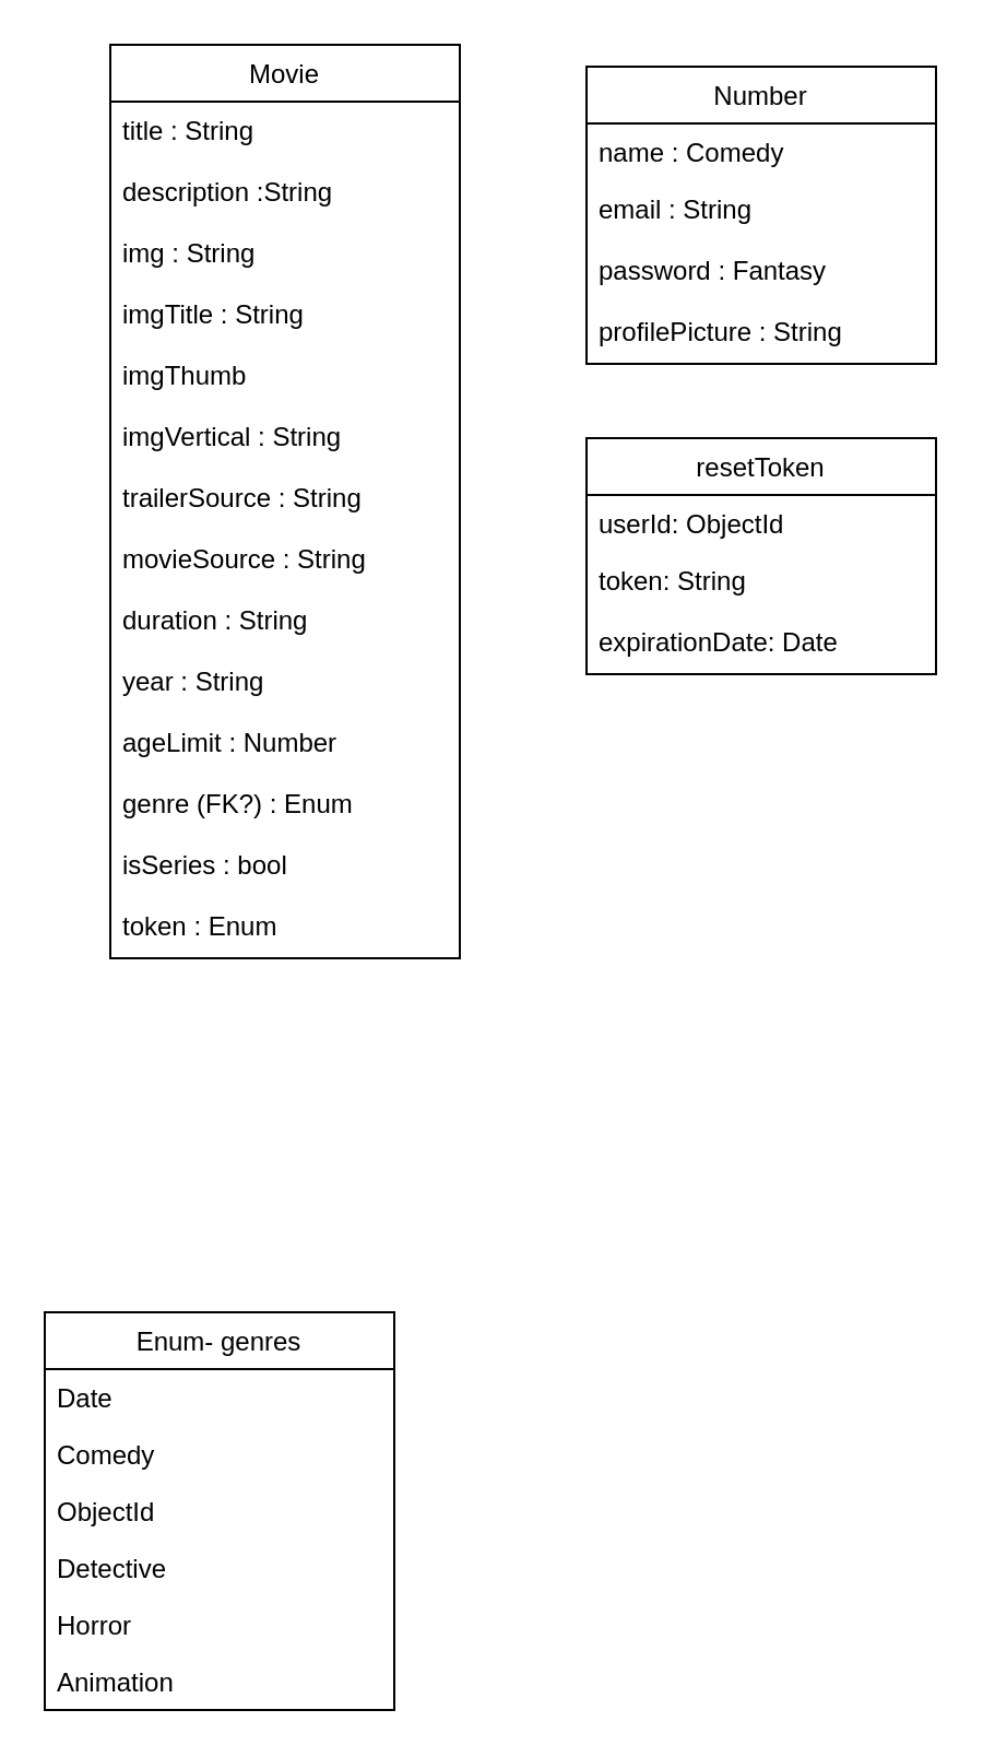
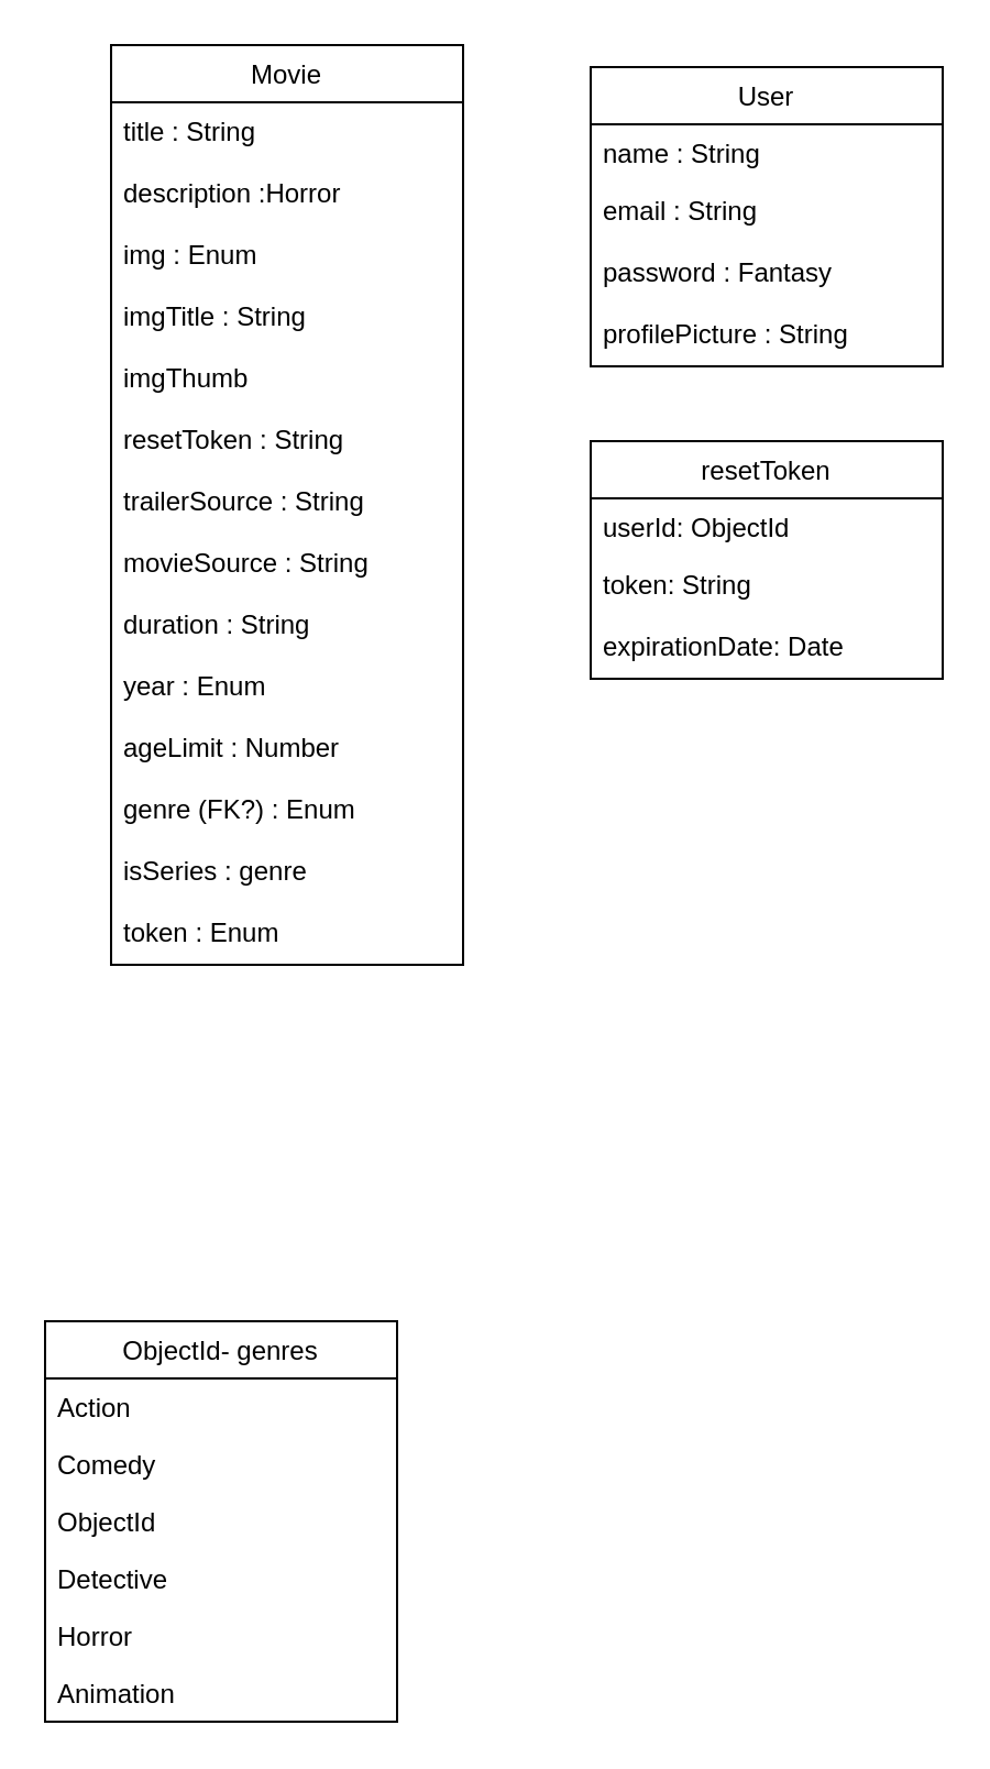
  <mxCell id="0" />
  <mxCell id="1" parent="0" />
- <mxCell id="2" value="Number" style="swimlane;fontStyle=0;align=center;verticalAlign=top;childLayout=stackLayout;horizontal=1;startSize=26;horizontalStack=0;resizeParent=1;resizeLast=0;collapsible=1;marginBottom=0;rounded=0;shadow=0;strokeWidth=1;" parent="1" vertex="1"><mxGeometry x="268" y="30" width="160" height="136" as="geometry"><mxRectangle x="550" y="140" width="160" height="26" as="alternateBounds" /></mxGeometry></mxCell>
- <mxCell id="3" value="name : Comedy        " style="text;align=left;verticalAlign=top;spacingLeft=4;spacingRight=4;overflow=hidden;rotatable=0;points=[[0,0.5],[1,0.5]];portConstraint=eastwest;" parent="2" vertex="1"><mxGeometry y="26" width="160" height="26" as="geometry" /></mxCell>
+ <mxCell id="2" value="User" style="swimlane;fontStyle=0;align=center;verticalAlign=top;childLayout=stackLayout;horizontal=1;startSize=26;horizontalStack=0;resizeParent=1;resizeLast=0;collapsible=1;marginBottom=0;rounded=0;shadow=0;strokeWidth=1;" parent="1" vertex="1"><mxGeometry x="268" y="30" width="160" height="136" as="geometry"><mxRectangle x="550" y="140" width="160" height="26" as="alternateBounds" /></mxGeometry></mxCell>
+ <mxCell id="3" value="name : String        " style="text;align=left;verticalAlign=top;spacingLeft=4;spacingRight=4;overflow=hidden;rotatable=0;points=[[0,0.5],[1,0.5]];portConstraint=eastwest;" parent="2" vertex="1"><mxGeometry y="26" width="160" height="26" as="geometry" /></mxCell>
  <mxCell id="4" value="email : String" style="text;align=left;verticalAlign=top;spacingLeft=4;spacingRight=4;overflow=hidden;rotatable=0;points=[[0,0.5],[1,0.5]];portConstraint=eastwest;rounded=0;shadow=0;html=0;" parent="2" vertex="1"><mxGeometry y="52" width="160" height="28" as="geometry" /></mxCell>
  <mxCell id="5" value="password : Fantasy" style="text;align=left;verticalAlign=top;spacingLeft=4;spacingRight=4;overflow=hidden;rotatable=0;points=[[0,0.5],[1,0.5]];portConstraint=eastwest;rounded=0;shadow=0;html=0;" parent="2" vertex="1"><mxGeometry y="80" width="160" height="28" as="geometry" /></mxCell>
  <mxCell id="6" value="profilePicture : String" style="text;align=left;verticalAlign=top;spacingLeft=4;spacingRight=4;overflow=hidden;rotatable=0;points=[[0,0.5],[1,0.5]];portConstraint=eastwest;rounded=0;shadow=0;html=0;" parent="2" vertex="1"><mxGeometry y="108" width="160" height="28" as="geometry" /></mxCell>
  <mxCell id="7" value="Movie" style="swimlane;fontStyle=0;align=center;verticalAlign=top;childLayout=stackLayout;horizontal=1;startSize=26;horizontalStack=0;resizeParent=1;resizeLast=0;collapsible=1;marginBottom=0;rounded=0;shadow=0;strokeWidth=1;" parent="1" vertex="1"><mxGeometry x="50" y="20" width="160" height="418" as="geometry"><mxRectangle x="550" y="140" width="160" height="26" as="alternateBounds" /></mxGeometry></mxCell>
  <mxCell id="8" value="title : String" style="text;align=left;verticalAlign=top;spacingLeft=4;spacingRight=4;overflow=hidden;rotatable=0;points=[[0,0.5],[1,0.5]];portConstraint=eastwest;rounded=0;shadow=0;html=0;" parent="7" vertex="1"><mxGeometry y="26" width="160" height="28" as="geometry" /></mxCell>
- <mxCell id="9" value="description :String" style="text;align=left;verticalAlign=top;spacingLeft=4;spacingRight=4;overflow=hidden;rotatable=0;points=[[0,0.5],[1,0.5]];portConstraint=eastwest;rounded=0;shadow=0;html=0;" parent="7" vertex="1"><mxGeometry y="54" width="160" height="28" as="geometry" /></mxCell>
- <mxCell id="10" value="img : String" style="text;align=left;verticalAlign=top;spacingLeft=4;spacingRight=4;overflow=hidden;rotatable=0;points=[[0,0.5],[1,0.5]];portConstraint=eastwest;rounded=0;shadow=0;html=0;" parent="7" vertex="1"><mxGeometry y="82" width="160" height="28" as="geometry" /></mxCell>
+ <mxCell id="9" value="description :Horror" style="text;align=left;verticalAlign=top;spacingLeft=4;spacingRight=4;overflow=hidden;rotatable=0;points=[[0,0.5],[1,0.5]];portConstraint=eastwest;rounded=0;shadow=0;html=0;" parent="7" vertex="1"><mxGeometry y="54" width="160" height="28" as="geometry" /></mxCell>
+ <mxCell id="10" value="img : Enum" style="text;align=left;verticalAlign=top;spacingLeft=4;spacingRight=4;overflow=hidden;rotatable=0;points=[[0,0.5],[1,0.5]];portConstraint=eastwest;rounded=0;shadow=0;html=0;" parent="7" vertex="1"><mxGeometry y="82" width="160" height="28" as="geometry" /></mxCell>
  <mxCell id="11" value="imgTitle : String" style="text;align=left;verticalAlign=top;spacingLeft=4;spacingRight=4;overflow=hidden;rotatable=0;points=[[0,0.5],[1,0.5]];portConstraint=eastwest;rounded=0;shadow=0;html=0;" parent="7" vertex="1"><mxGeometry y="110" width="160" height="28" as="geometry" /></mxCell>
  <mxCell id="12" value="imgThumb" style="text;align=left;verticalAlign=top;spacingLeft=4;spacingRight=4;overflow=hidden;rotatable=0;points=[[0,0.5],[1,0.5]];portConstraint=eastwest;rounded=0;shadow=0;html=0;" parent="7" vertex="1"><mxGeometry y="138" width="160" height="28" as="geometry" /></mxCell>
- <mxCell id="13" value="imgVertical : String" style="text;align=left;verticalAlign=top;spacingLeft=4;spacingRight=4;overflow=hidden;rotatable=0;points=[[0,0.5],[1,0.5]];portConstraint=eastwest;rounded=0;shadow=0;html=0;" parent="7" vertex="1"><mxGeometry y="166" width="160" height="28" as="geometry" /></mxCell>
+ <mxCell id="13" value="resetToken : String" style="text;align=left;verticalAlign=top;spacingLeft=4;spacingRight=4;overflow=hidden;rotatable=0;points=[[0,0.5],[1,0.5]];portConstraint=eastwest;rounded=0;shadow=0;html=0;" parent="7" vertex="1"><mxGeometry y="166" width="160" height="28" as="geometry" /></mxCell>
  <mxCell id="14" value="trailerSource : String" style="text;align=left;verticalAlign=top;spacingLeft=4;spacingRight=4;overflow=hidden;rotatable=0;points=[[0,0.5],[1,0.5]];portConstraint=eastwest;rounded=0;shadow=0;html=0;" parent="7" vertex="1"><mxGeometry y="194" width="160" height="28" as="geometry" /></mxCell>
  <mxCell id="15" value="movieSource : String" style="text;align=left;verticalAlign=top;spacingLeft=4;spacingRight=4;overflow=hidden;rotatable=0;points=[[0,0.5],[1,0.5]];portConstraint=eastwest;rounded=0;shadow=0;html=0;" parent="7" vertex="1"><mxGeometry y="222" width="160" height="28" as="geometry" /></mxCell>
  <mxCell id="16" value="duration : String" style="text;align=left;verticalAlign=top;spacingLeft=4;spacingRight=4;overflow=hidden;rotatable=0;points=[[0,0.5],[1,0.5]];portConstraint=eastwest;rounded=0;shadow=0;html=0;" parent="7" vertex="1"><mxGeometry y="250" width="160" height="28" as="geometry" /></mxCell>
- <mxCell id="17" value="year : String" style="text;align=left;verticalAlign=top;spacingLeft=4;spacingRight=4;overflow=hidden;rotatable=0;points=[[0,0.5],[1,0.5]];portConstraint=eastwest;rounded=0;shadow=0;html=0;" parent="7" vertex="1"><mxGeometry y="278" width="160" height="28" as="geometry" /></mxCell>
+ <mxCell id="17" value="year : Enum" style="text;align=left;verticalAlign=top;spacingLeft=4;spacingRight=4;overflow=hidden;rotatable=0;points=[[0,0.5],[1,0.5]];portConstraint=eastwest;rounded=0;shadow=0;html=0;" parent="7" vertex="1"><mxGeometry y="278" width="160" height="28" as="geometry" /></mxCell>
  <mxCell id="18" value="ageLimit : Number" style="text;align=left;verticalAlign=top;spacingLeft=4;spacingRight=4;overflow=hidden;rotatable=0;points=[[0,0.5],[1,0.5]];portConstraint=eastwest;rounded=0;shadow=0;html=0;" parent="7" vertex="1"><mxGeometry y="306" width="160" height="28" as="geometry" /></mxCell>
  <mxCell id="19" value="genre (FK?) : Enum" style="text;align=left;verticalAlign=top;spacingLeft=4;spacingRight=4;overflow=hidden;rotatable=0;points=[[0,0.5],[1,0.5]];portConstraint=eastwest;rounded=0;shadow=0;html=0;" parent="7" vertex="1"><mxGeometry y="334" width="160" height="28" as="geometry" /></mxCell>
- <mxCell id="20" value="isSeries : bool" style="text;align=left;verticalAlign=top;spacingLeft=4;spacingRight=4;overflow=hidden;rotatable=0;points=[[0,0.5],[1,0.5]];portConstraint=eastwest;rounded=0;shadow=0;html=0;" parent="7" vertex="1"><mxGeometry y="362" width="160" height="28" as="geometry" /></mxCell>
+ <mxCell id="20" value="isSeries : genre" style="text;align=left;verticalAlign=top;spacingLeft=4;spacingRight=4;overflow=hidden;rotatable=0;points=[[0,0.5],[1,0.5]];portConstraint=eastwest;rounded=0;shadow=0;html=0;" parent="7" vertex="1"><mxGeometry y="362" width="160" height="28" as="geometry" /></mxCell>
  <mxCell id="21" value="token : Enum" style="text;align=left;verticalAlign=top;spacingLeft=4;spacingRight=4;overflow=hidden;rotatable=0;points=[[0,0.5],[1,0.5]];portConstraint=eastwest;rounded=0;shadow=0;html=0;" parent="7" vertex="1"><mxGeometry y="390" width="160" height="28" as="geometry" /></mxCell>
- <mxCell id="22" value="Enum- genres" style="swimlane;fontStyle=0;align=center;verticalAlign=top;childLayout=stackLayout;horizontal=1;startSize=26;horizontalStack=0;resizeParent=1;resizeLast=0;collapsible=1;marginBottom=0;rounded=0;shadow=0;strokeWidth=1;" parent="1" vertex="1"><mxGeometry x="20" y="600" width="160" height="182" as="geometry"><mxRectangle x="550" y="140" width="160" height="26" as="alternateBounds" /></mxGeometry></mxCell>
- <mxCell id="23" value="Date" style="text;align=left;verticalAlign=top;spacingLeft=4;spacingRight=4;overflow=hidden;rotatable=0;points=[[0,0.5],[1,0.5]];portConstraint=eastwest;" parent="22" vertex="1"><mxGeometry y="26" width="160" height="26" as="geometry" /></mxCell>
+ <mxCell id="22" value="ObjectId- genres" style="swimlane;fontStyle=0;align=center;verticalAlign=top;childLayout=stackLayout;horizontal=1;startSize=26;horizontalStack=0;resizeParent=1;resizeLast=0;collapsible=1;marginBottom=0;rounded=0;shadow=0;strokeWidth=1;" parent="1" vertex="1"><mxGeometry x="20" y="600" width="160" height="182" as="geometry"><mxRectangle x="550" y="140" width="160" height="26" as="alternateBounds" /></mxGeometry></mxCell>
+ <mxCell id="23" value="Action" style="text;align=left;verticalAlign=top;spacingLeft=4;spacingRight=4;overflow=hidden;rotatable=0;points=[[0,0.5],[1,0.5]];portConstraint=eastwest;" parent="22" vertex="1"><mxGeometry y="26" width="160" height="26" as="geometry" /></mxCell>
  <mxCell id="24" value="Comedy" style="text;align=left;verticalAlign=top;spacingLeft=4;spacingRight=4;overflow=hidden;rotatable=0;points=[[0,0.5],[1,0.5]];portConstraint=eastwest;" parent="22" vertex="1"><mxGeometry y="52" width="160" height="26" as="geometry" /></mxCell>
  <mxCell id="25" value="ObjectId" style="text;align=left;verticalAlign=top;spacingLeft=4;spacingRight=4;overflow=hidden;rotatable=0;points=[[0,0.5],[1,0.5]];portConstraint=eastwest;" parent="22" vertex="1"><mxGeometry y="78" width="160" height="26" as="geometry" /></mxCell>
  <mxCell id="26" value="Detective" style="text;align=left;verticalAlign=top;spacingLeft=4;spacingRight=4;overflow=hidden;rotatable=0;points=[[0,0.5],[1,0.5]];portConstraint=eastwest;" parent="22" vertex="1"><mxGeometry y="104" width="160" height="26" as="geometry" /></mxCell>
  <mxCell id="27" value="Horror" style="text;align=left;verticalAlign=top;spacingLeft=4;spacingRight=4;overflow=hidden;rotatable=0;points=[[0,0.5],[1,0.5]];portConstraint=eastwest;" parent="22" vertex="1"><mxGeometry y="130" width="160" height="26" as="geometry" /></mxCell>
  <mxCell id="28" value="Animation" style="text;align=left;verticalAlign=top;spacingLeft=4;spacingRight=4;overflow=hidden;rotatable=0;points=[[0,0.5],[1,0.5]];portConstraint=eastwest;" parent="22" vertex="1"><mxGeometry y="156" width="160" height="26" as="geometry" /></mxCell>
  <mxCell id="29" value="resetToken" style="swimlane;fontStyle=0;align=center;verticalAlign=top;childLayout=stackLayout;horizontal=1;startSize=26;horizontalStack=0;resizeParent=1;resizeLast=0;collapsible=1;marginBottom=0;rounded=0;shadow=0;strokeWidth=1;" parent="1" vertex="1"><mxGeometry x="268" y="200" width="160" height="108" as="geometry"><mxRectangle x="550" y="140" width="160" height="26" as="alternateBounds" /></mxGeometry></mxCell>
  <mxCell id="30" value="userId: ObjectId" style="text;align=left;verticalAlign=top;spacingLeft=4;spacingRight=4;overflow=hidden;rotatable=0;points=[[0,0.5],[1,0.5]];portConstraint=eastwest;" parent="29" vertex="1"><mxGeometry y="26" width="160" height="26" as="geometry" /></mxCell>
  <mxCell id="31" value="token: String" style="text;align=left;verticalAlign=top;spacingLeft=4;spacingRight=4;overflow=hidden;rotatable=0;points=[[0,0.5],[1,0.5]];portConstraint=eastwest;rounded=0;shadow=0;html=0;" parent="29" vertex="1"><mxGeometry y="52" width="160" height="28" as="geometry" /></mxCell>
  <mxCell id="32" value="expirationDate: Date" style="text;align=left;verticalAlign=top;spacingLeft=4;spacingRight=4;overflow=hidden;rotatable=0;points=[[0,0.5],[1,0.5]];portConstraint=eastwest;rounded=0;shadow=0;html=0;" parent="29" vertex="1"><mxGeometry y="80" width="160" height="28" as="geometry" /></mxCell>
